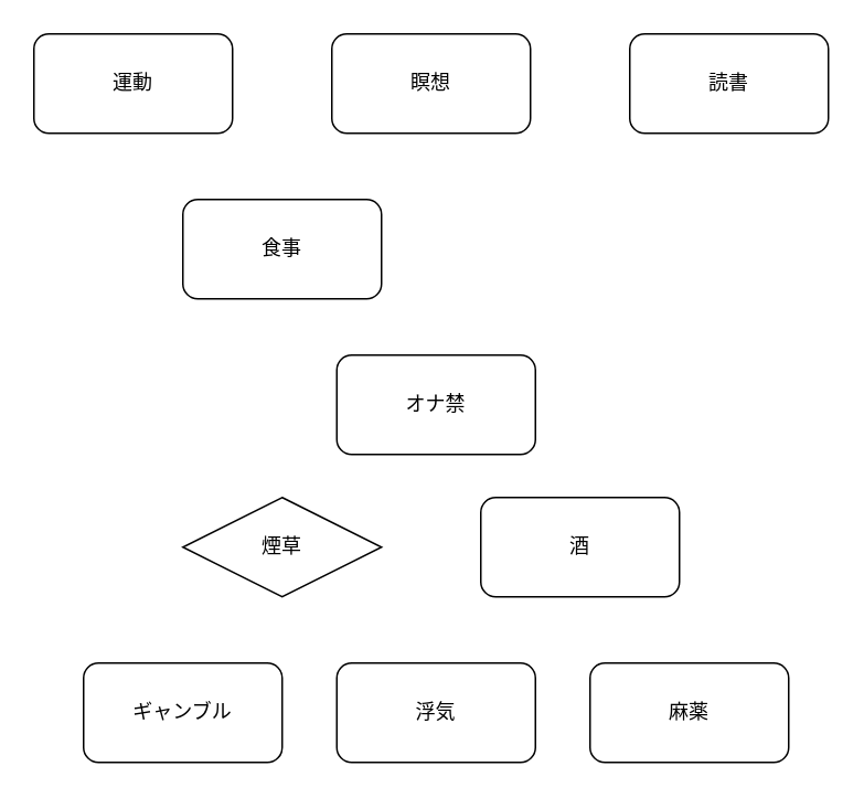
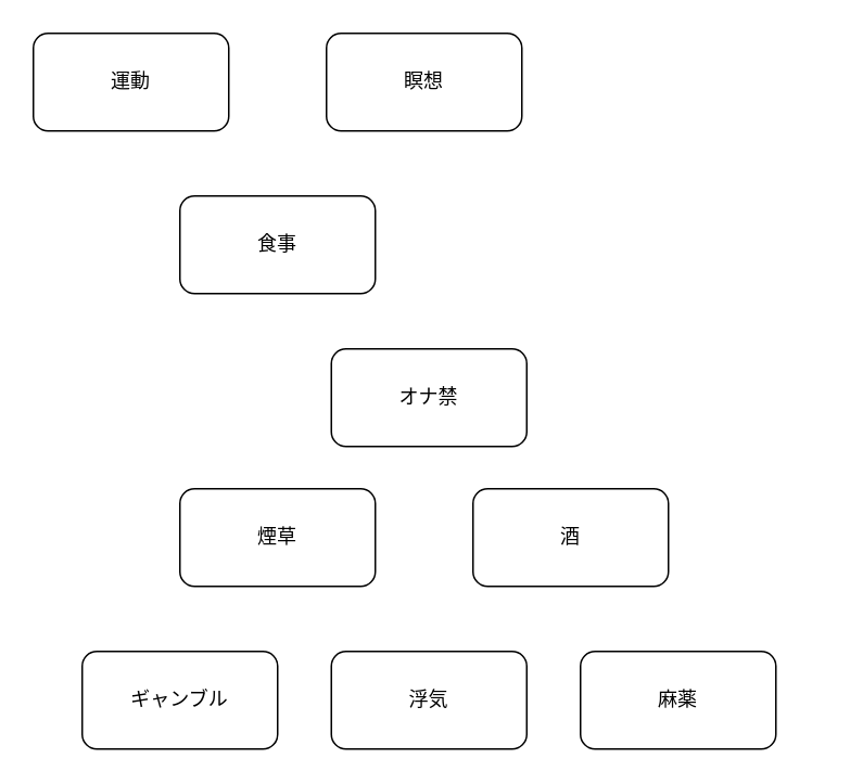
  <mxCell id="0" />
  <mxCell id="1" parent="0" />
  <mxCell id="2" value="運動" style="rounded=1;whiteSpace=wrap;html=1;" parent="1" vertex="1"><mxGeometry x="20" y="20" width="120" height="60" as="geometry" /></mxCell>
  <mxCell id="3" value="瞑想" style="rounded=1;whiteSpace=wrap;html=1;" parent="1" vertex="1"><mxGeometry x="200" y="20" width="120" height="60" as="geometry" /></mxCell>
- <mxCell id="4" value="読書" style="rounded=1;whiteSpace=wrap;html=1;" parent="1" vertex="1"><mxGeometry x="380" y="20" width="120" height="60" as="geometry" /></mxCell>
  <mxCell id="5" value="オナ禁&lt;br&gt;" style="rounded=1;whiteSpace=wrap;html=1;" parent="1" vertex="1"><mxGeometry x="203" y="214" width="120" height="60" as="geometry" /></mxCell>
  <mxCell id="6" value="食事" style="rounded=1;whiteSpace=wrap;html=1;" parent="1" vertex="1"><mxGeometry x="110" y="120" width="120" height="60" as="geometry" /></mxCell>
  <mxCell id="7" value="酒" style="rounded=1;whiteSpace=wrap;html=1;" parent="1" vertex="1"><mxGeometry x="290" y="300" width="120" height="60" as="geometry" /></mxCell>
- <mxCell id="8" value="煙草" style="rhombus;whiteSpace=wrap;html=1;" parent="1" vertex="1"><mxGeometry x="110" y="300" width="120" height="60" as="geometry" /></mxCell>
+ <mxCell id="8" value="煙草" style="rounded=1;whiteSpace=wrap;html=1;" parent="1" vertex="1"><mxGeometry x="110" y="300" width="120" height="60" as="geometry" /></mxCell>
  <mxCell id="9" value="麻薬" style="rounded=1;whiteSpace=wrap;html=1;" parent="1" vertex="1"><mxGeometry x="356" y="400" width="120" height="60" as="geometry" /></mxCell>
  <mxCell id="10" value="ギャンブル" style="rounded=1;whiteSpace=wrap;html=1;" parent="1" vertex="1"><mxGeometry x="50" y="400" width="120" height="60" as="geometry" /></mxCell>
  <mxCell id="11" value="浮気" style="rounded=1;whiteSpace=wrap;html=1;" parent="1" vertex="1"><mxGeometry x="203" y="400" width="120" height="60" as="geometry" /></mxCell>
